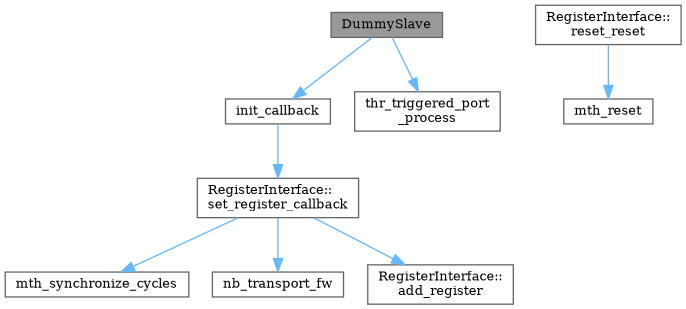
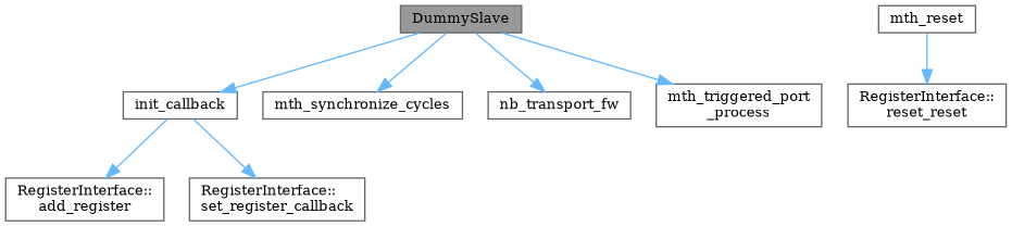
  digraph {
    fontname="DejaVu Serif"
    rankdir=TB
    node [color=grey40 fillcolor=white fontname="DejaVu Serif" fontsize=10 shape=box style=filled]
    edge [color=steelblue1 fontname="DejaVu Serif" fontsize=10 labelfontname=Helvetica labelfontsize=10 style=solid]
    n1 [color=gray40 fillcolor=grey60 fontcolor=black height=0.2 label=DummySlave width=0.4]
    n2 [height=0.2 label=init_callback width=0.4]
    n3 [height=0.2 label=mth_synchronize_cycles width=0.4]
    n4 [height=0.2 label=nb_transport_fw width=0.4]
-   n5 [height=0.2 label="thr_triggered_port\l_process" width=0.4]
+   n5 [height=0.2 label="mth_triggered_port\l_process" width=0.4]
    n6 [height=0.2 label="RegisterInterface::\ladd_register" width=0.4]
    n7 [height=0.2 label="RegisterInterface::\lset_register_callback" width=0.4]
    n8 [height=0.2 label=mth_reset width=0.4]
    n9 [height=0.2 label="RegisterInterface::\lreset_reset" width=0.4]
    n1 -> n2
-   n7 -> n3
-   n7 -> n4
+   n1 -> n3
+   n1 -> n4
    n1 -> n5
-   n7 -> n6
+   n2 -> n6
    n2 -> n7
-   n9 -> n8
+   n8 -> n9
  }
